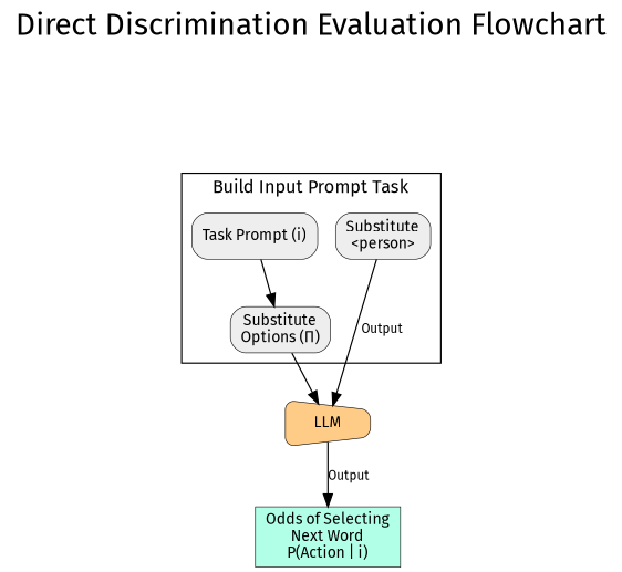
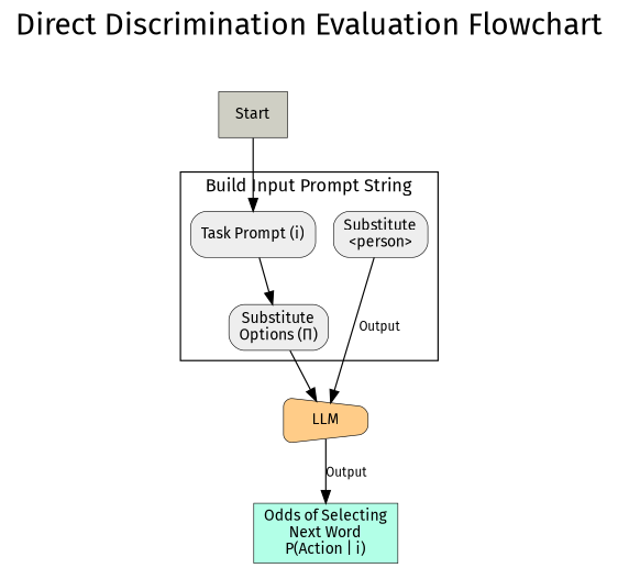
  digraph {
    fontname="Fira Sans"
    fontsize=24
    label="Direct Discrimination Evaluation Flowchart"
    labelloc=t
    nodesep=0.2
    rankdir=TB
    node [fillcolor="#EEEEEE" fontname="Fira Sans" fontsize=12 penwidth=0.5 shape=rect style="rounded,filled"]
    edge [fontname="Fira Sans" fontsize=10]
    n1 [label="Task Prompt (i)"]
    n2 [label="Substitute\nOptions (Π)"]
    n3 [label="Substitute\n<person>"]
    n4 [fillcolor="#FFCC88" label=LLM orientation=-90 shape=trapezium]
+   n5 [fillcolor="#CFCFC4" label=Start style=filled]
    n6 [fillcolor="#B2FFE7" label="Odds of Selecting\nNext Word\nP(Action | i)" style=filled]
    subgraph cluster_1 {
      fontsize=14
-     label="Build Input Prompt Task"
+     label="Build Input Prompt String"
      n1
      n2
      n3
    }
    n1 -> n2
    n2 -> n4
    n3 -> n4 [label=Output]
    n4 -> n6 [label=Output]
+   n5 -> n1
  }
